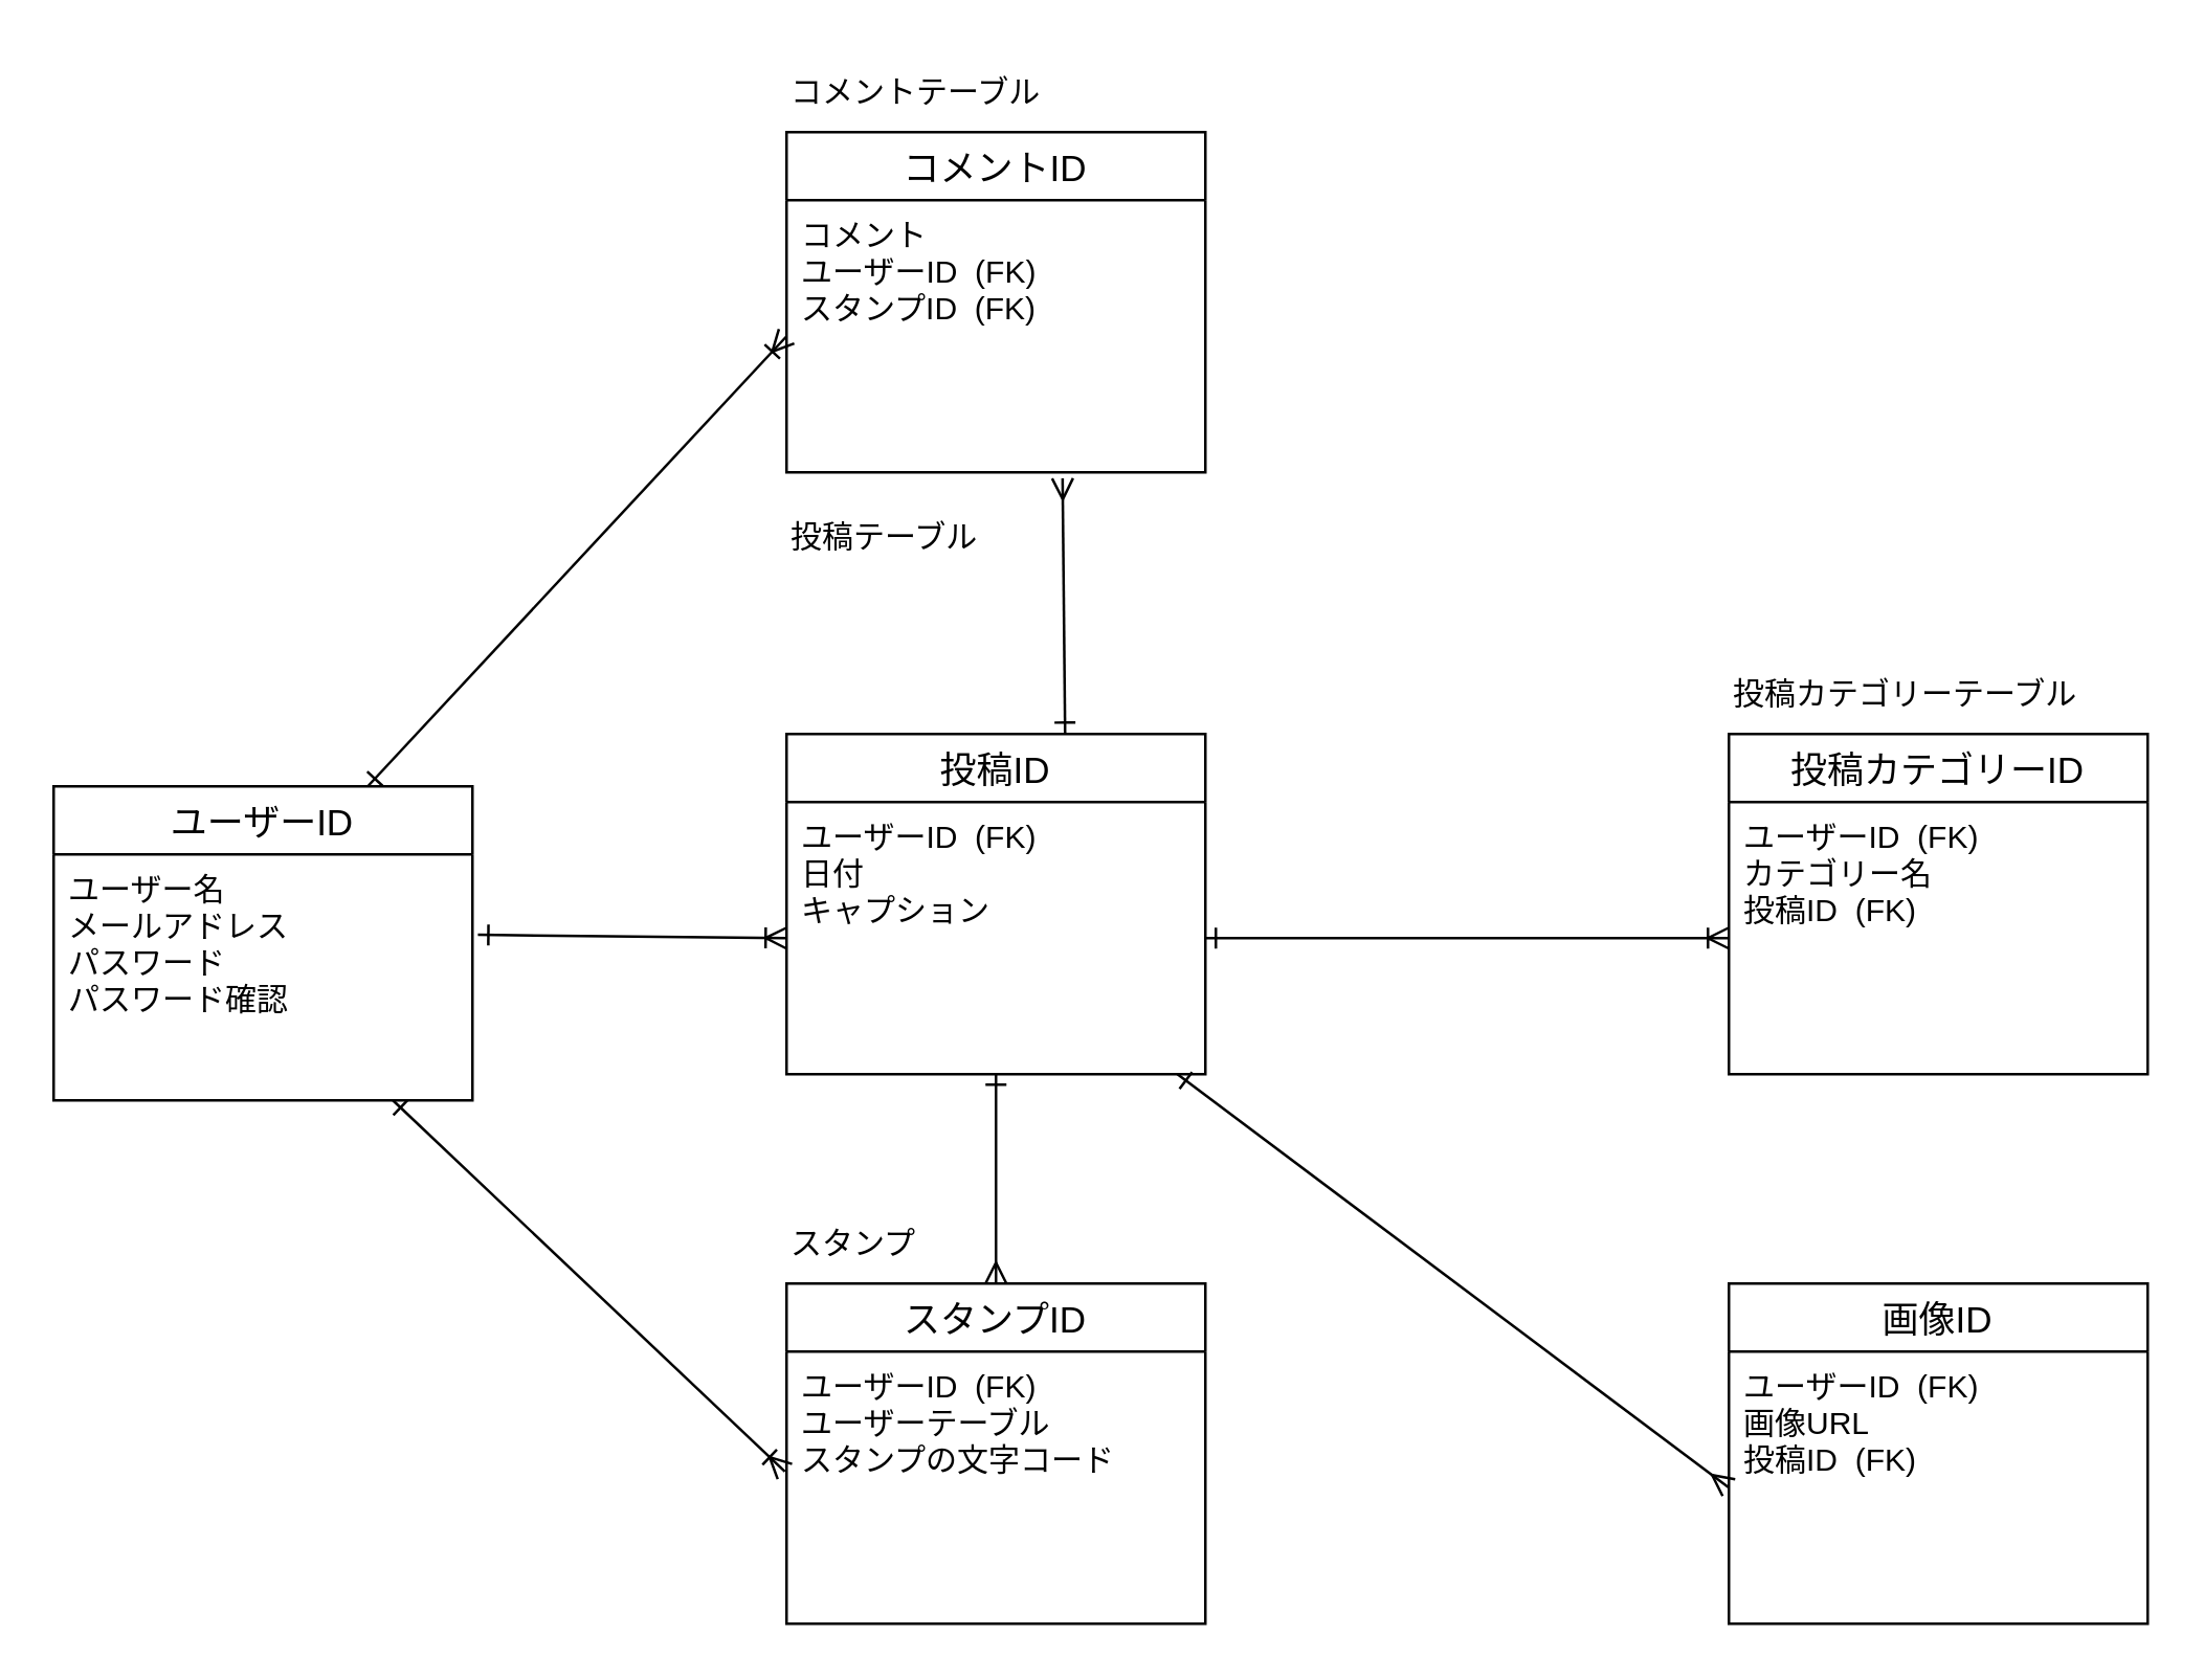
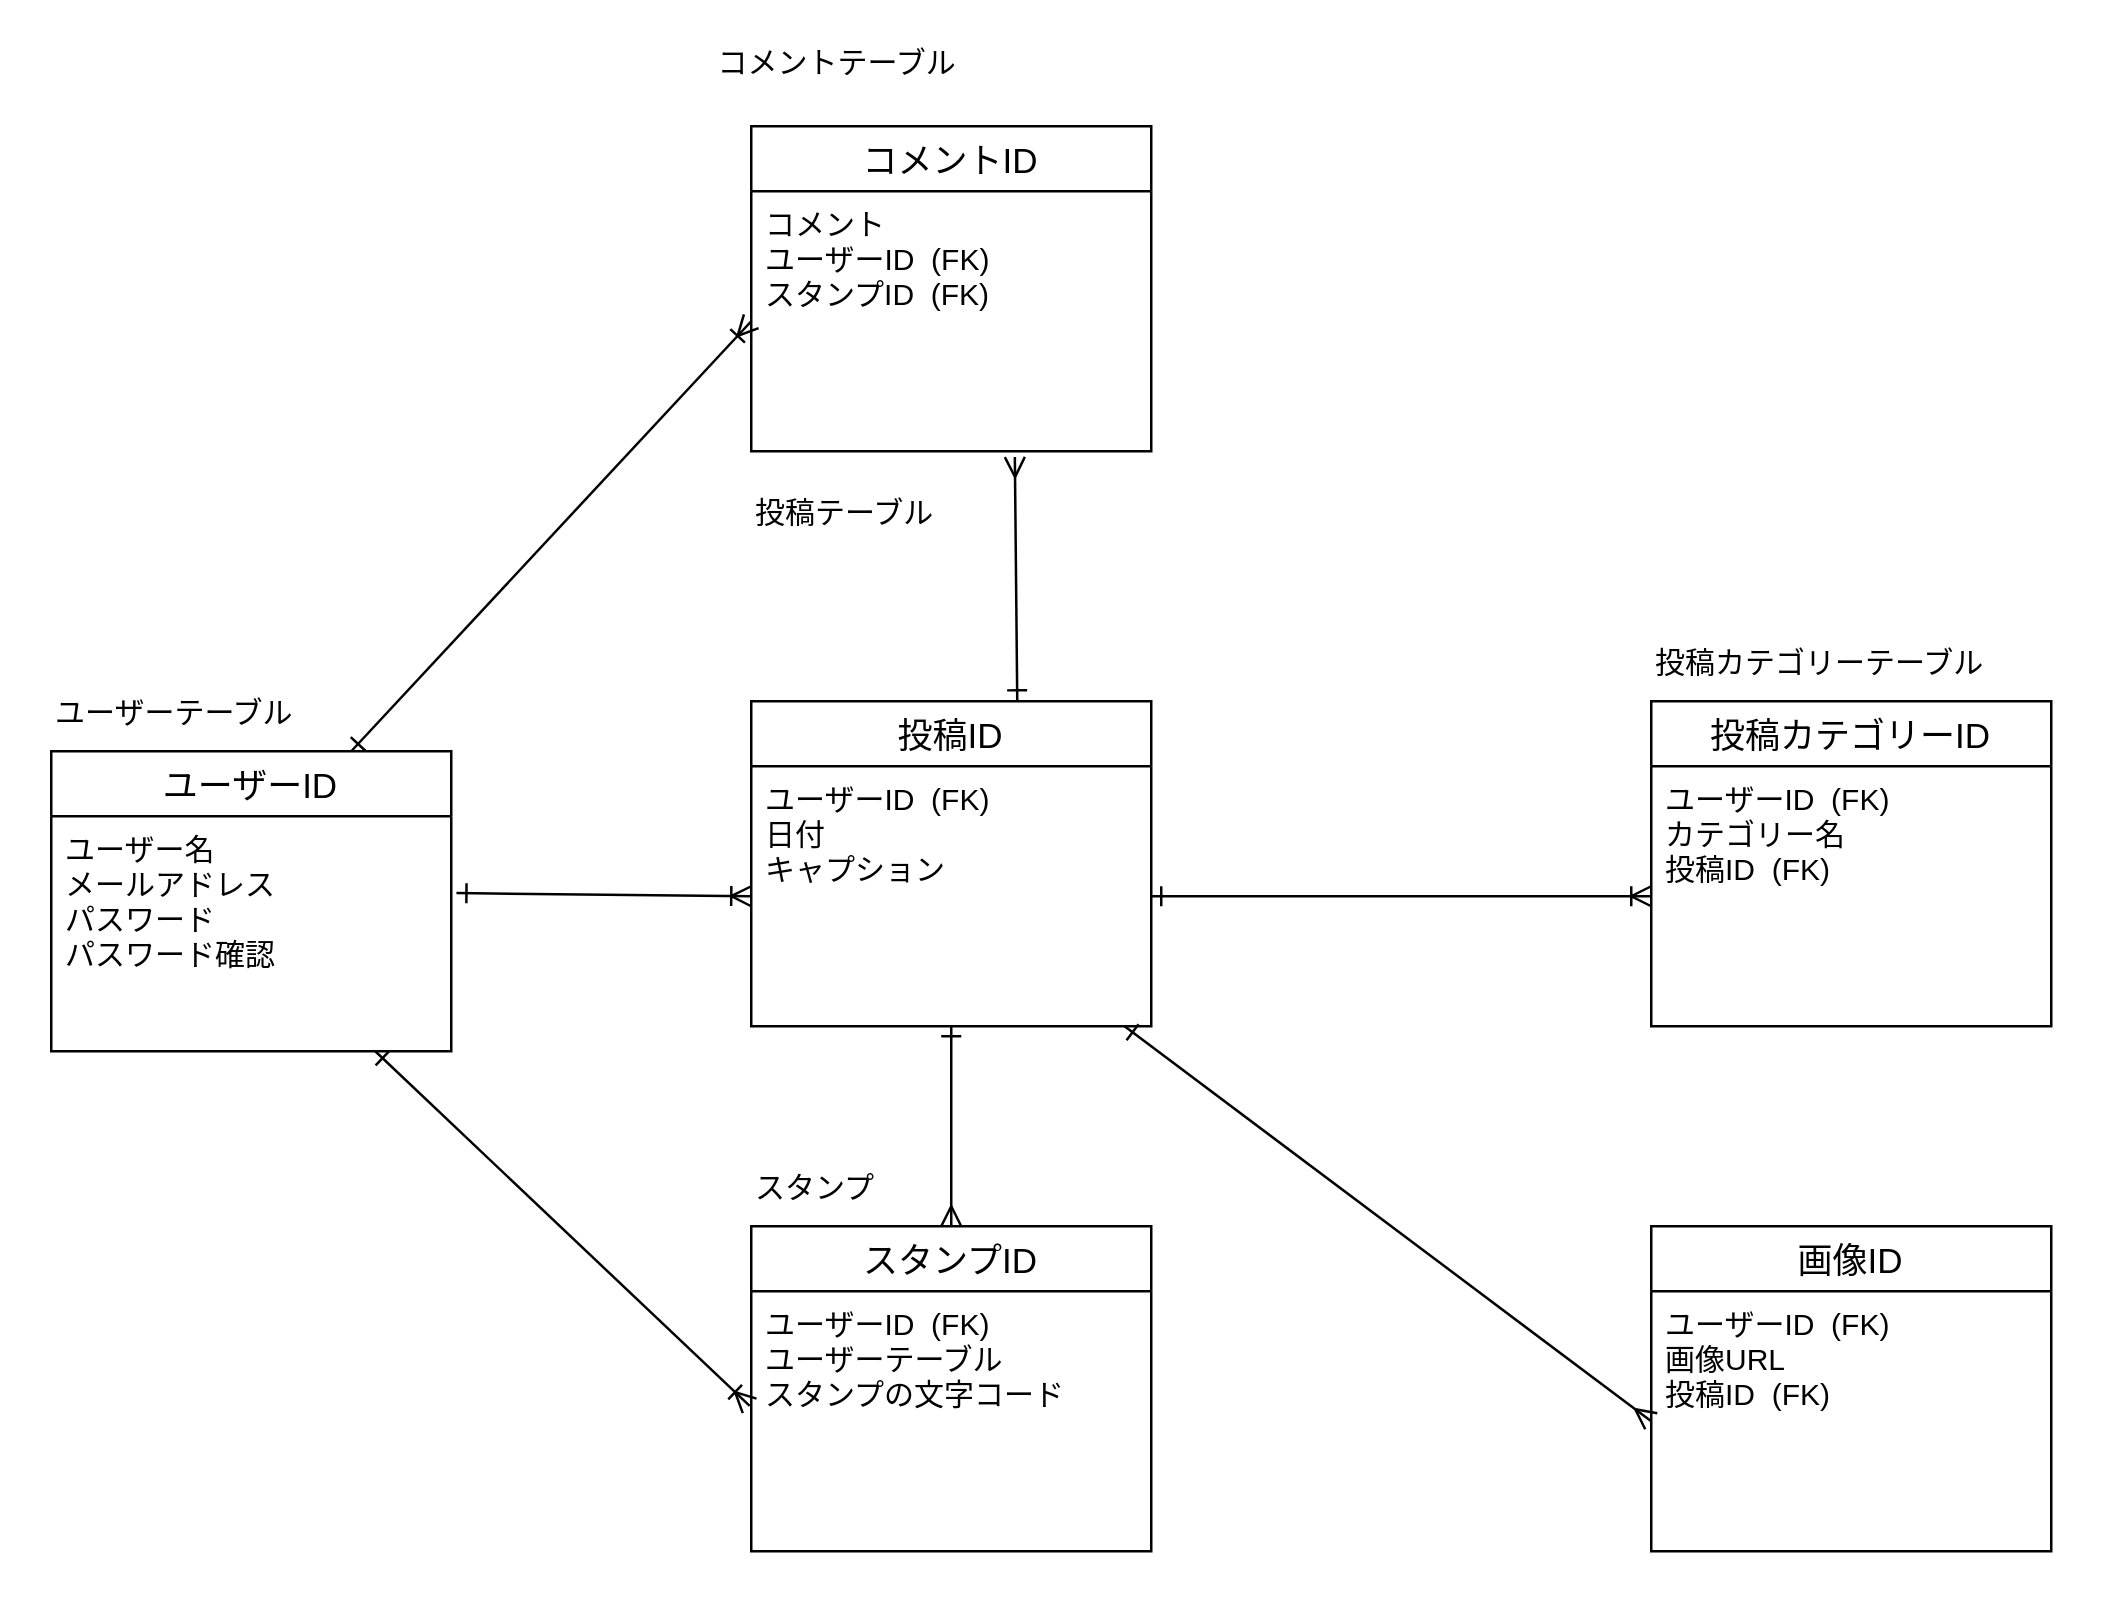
  <mxCell id="0" />
  <mxCell id="1" parent="0" />
  <mxCell id="2" value="投稿ID" style="swimlane;fontStyle=0;childLayout=stackLayout;horizontal=1;startSize=26;horizontalStack=0;resizeParent=1;resizeParentMax=0;resizeLast=0;collapsible=1;marginBottom=0;align=center;fontSize=14;" parent="1" vertex="1"><mxGeometry x="300" y="280" width="160" height="130" as="geometry" /></mxCell>
  <mxCell id="3" value="ユーザーID  (FK)&#10;日付&#10;キャプション&#10;&#10;" style="text;strokeColor=none;fillColor=none;spacingLeft=4;spacingRight=4;overflow=hidden;rotatable=0;points=[[0,0.5],[1,0.5]];portConstraint=eastwest;fontSize=12;" parent="2" vertex="1"><mxGeometry y="26" width="160" height="104" as="geometry" /></mxCell>
  <mxCell id="4" value="投稿テーブル" style="text;strokeColor=none;align=left;fillColor=none;html=1;verticalAlign=middle;whiteSpace=wrap;rounded=0;" parent="1" vertex="1"><mxGeometry x="300" y="190" width="90" height="30" as="geometry" /></mxCell>
  <mxCell id="5" value="スタンプID" style="swimlane;fontStyle=0;childLayout=stackLayout;horizontal=1;startSize=26;horizontalStack=0;resizeParent=1;resizeParentMax=0;resizeLast=0;collapsible=1;marginBottom=0;align=center;fontSize=14;" parent="1" vertex="1"><mxGeometry x="300" y="490" width="160" height="130" as="geometry" /></mxCell>
  <mxCell id="6" value="ユーザーID  (FK)&#10;ユーザーテーブル&#10;スタンプの文字コード&#10;" style="text;strokeColor=none;fillColor=none;spacingLeft=4;spacingRight=4;overflow=hidden;rotatable=0;points=[[0,0.5],[1,0.5]];portConstraint=eastwest;fontSize=12;" parent="5" vertex="1"><mxGeometry y="26" width="160" height="104" as="geometry" /></mxCell>
  <mxCell id="7" value="スタンプ" style="text;strokeColor=none;align=left;fillColor=none;html=1;verticalAlign=middle;whiteSpace=wrap;rounded=0;" parent="1" vertex="1"><mxGeometry x="300" y="460" width="60" height="30" as="geometry" /></mxCell>
  <mxCell id="8" value="投稿カテゴリーID" style="swimlane;fontStyle=0;childLayout=stackLayout;horizontal=1;startSize=26;horizontalStack=0;resizeParent=1;resizeParentMax=0;resizeLast=0;collapsible=1;marginBottom=0;align=center;fontSize=14;" parent="1" vertex="1"><mxGeometry x="660" y="280" width="160" height="130" as="geometry" /></mxCell>
  <mxCell id="9" value="ユーザーID  (FK)&#10;カテゴリー名&#10;投稿ID  (FK)&#10;" style="text;strokeColor=none;fillColor=none;spacingLeft=4;spacingRight=4;overflow=hidden;rotatable=0;points=[[0,0.5],[1,0.5]];portConstraint=eastwest;fontSize=12;" parent="8" vertex="1"><mxGeometry y="26" width="160" height="104" as="geometry" /></mxCell>
  <mxCell id="10" value="投稿カテゴリーテーブル" style="text;strokeColor=none;align=left;fillColor=none;html=1;verticalAlign=middle;whiteSpace=wrap;rounded=0;" parent="1" vertex="1"><mxGeometry x="660" y="250" width="150" height="30" as="geometry" /></mxCell>
  <mxCell id="11" value="" style="fontSize=12;html=1;endArrow=ERoneToMany;startArrow=ERone;startFill=0;endFill=0;entryX=0;entryY=0.5;entryDx=0;entryDy=0;" parent="1" source="3" target="9" edge="1"><mxGeometry width="100" height="100" relative="1" as="geometry"><mxPoint x="460" y="270" as="sourcePoint" /><mxPoint x="510" y="270" as="targetPoint" /></mxGeometry></mxCell>
  <mxCell id="12" value="" style="fontSize=12;html=1;endArrow=ERoneToMany;endFill=0;entryX=-0.004;entryY=0.441;entryDx=0;entryDy=0;entryPerimeter=0;startArrow=ERone;startFill=0;rounded=0;elbow=vertical;" parent="1" source="14" target="6" edge="1"><mxGeometry width="100" height="100" relative="1" as="geometry"><mxPoint x="370" y="451.864" as="sourcePoint" /><mxPoint x="530" y="501.864" as="targetPoint" /></mxGeometry></mxCell>
  <mxCell id="13" value="ユーザーID" style="swimlane;fontStyle=0;childLayout=stackLayout;horizontal=1;startSize=26;horizontalStack=0;resizeParent=1;resizeParentMax=0;resizeLast=0;collapsible=1;marginBottom=0;align=center;fontSize=14;rounded=0;" parent="1" vertex="1"><mxGeometry x="20" y="300" width="160" height="120" as="geometry" /></mxCell>
  <mxCell id="14" value="ユーザー名&#10;メールアドレス&#10;パスワード&#10;パスワード確認" style="text;strokeColor=none;fillColor=none;spacingLeft=4;spacingRight=4;overflow=hidden;rotatable=0;points=[[0,0.5],[1,0.5]];portConstraint=eastwest;fontSize=12;" parent="13" vertex="1"><mxGeometry y="26" width="160" height="94" as="geometry" /></mxCell>
+ <mxCell id="15" value="ユーザーテーブル" style="text;strokeColor=none;align=left;fillColor=none;html=1;verticalAlign=middle;whiteSpace=wrap;rounded=0;" parent="1" vertex="1"><mxGeometry x="20" y="270" width="110" height="30" as="geometry" /></mxCell>
  <mxCell id="16" value="" style="fontSize=12;html=1;endArrow=ERoneToMany;endFill=0;startArrow=ERone;startFill=0;rounded=0;elbow=vertical;entryX=0;entryY=0.5;entryDx=0;entryDy=0;exitX=1.013;exitY=0.327;exitDx=0;exitDy=0;exitPerimeter=0;" parent="1" source="14" target="3" edge="1"><mxGeometry width="100" height="100" relative="1" as="geometry"><mxPoint x="240" y="420" as="sourcePoint" /><mxPoint x="180" y="360" as="targetPoint" /></mxGeometry></mxCell>
  <mxCell id="17" value="画像ID" style="swimlane;fontStyle=0;childLayout=stackLayout;horizontal=1;startSize=26;horizontalStack=0;resizeParent=1;resizeParentMax=0;resizeLast=0;collapsible=1;marginBottom=0;align=center;fontSize=14;" vertex="1" parent="1"><mxGeometry x="660" y="490" width="160" height="130" as="geometry" /></mxCell>
  <mxCell id="18" value="ユーザーID  (FK)&#10;画像URL&#10;投稿ID  (FK)" style="text;strokeColor=none;fillColor=none;spacingLeft=4;spacingRight=4;overflow=hidden;rotatable=0;points=[[0,0.5],[1,0.5]];portConstraint=eastwest;fontSize=12;" vertex="1" parent="17"><mxGeometry y="26" width="160" height="104" as="geometry" /></mxCell>
  <mxCell id="19" value="" style="fontSize=12;html=1;endArrow=ERmany;startArrow=ERone;startFill=0;endFill=0;entryX=0;entryY=0.5;entryDx=0;entryDy=0;" edge="1" parent="1" source="3" target="18"><mxGeometry width="100" height="100" relative="1" as="geometry"><mxPoint x="460" y="358" as="sourcePoint" /><mxPoint x="640" y="540" as="targetPoint" /></mxGeometry></mxCell>
  <mxCell id="20" value="" style="fontSize=12;html=1;endArrow=ERmany;startArrow=ERone;startFill=0;endFill=0;entryX=0.5;entryY=0;entryDx=0;entryDy=0;" edge="1" parent="1" source="3" target="5"><mxGeometry width="100" height="100" relative="1" as="geometry"><mxPoint x="449.333" y="410" as="sourcePoint" /><mxPoint x="660" y="568" as="targetPoint" /></mxGeometry></mxCell>
  <mxCell id="21" value="コメントID" style="swimlane;fontStyle=0;childLayout=stackLayout;horizontal=1;startSize=26;horizontalStack=0;resizeParent=1;resizeParentMax=0;resizeLast=0;collapsible=1;marginBottom=0;align=center;fontSize=14;" vertex="1" parent="1"><mxGeometry x="300" y="50" width="160" height="130" as="geometry" /></mxCell>
  <mxCell id="22" value="コメント&#10;ユーザーID  (FK)&#10;スタンプID  (FK)&#10;" style="text;strokeColor=none;fillColor=none;spacingLeft=4;spacingRight=4;overflow=hidden;rotatable=0;points=[[0,0.5],[1,0.5]];portConstraint=eastwest;fontSize=12;" vertex="1" parent="21"><mxGeometry y="26" width="160" height="104" as="geometry" /></mxCell>
- <mxCell id="23" value="コメントテーブル" style="text;strokeColor=none;align=left;fillColor=none;html=1;verticalAlign=middle;whiteSpace=wrap;rounded=0;" vertex="1" parent="1"><mxGeometry x="300" y="20" width="100" height="30" as="geometry" /></mxCell>
+ <mxCell id="23" value="コメントテーブル" style="text;strokeColor=none;align=left;fillColor=none;html=1;verticalAlign=middle;whiteSpace=wrap;rounded=0;" vertex="1" parent="1"><mxGeometry x="285" y="10" width="100" height="30" as="geometry" /></mxCell>
  <mxCell id="24" value="" style="fontSize=12;html=1;endArrow=ERoneToMany;endFill=0;startArrow=ERone;startFill=0;rounded=0;elbow=vertical;entryX=0;entryY=0.5;entryDx=0;entryDy=0;exitX=0.75;exitY=0;exitDx=0;exitDy=0;" edge="1" parent="1" source="13" target="22"><mxGeometry width="100" height="100" relative="1" as="geometry"><mxPoint x="182.08" y="356.738" as="sourcePoint" /><mxPoint x="300" y="358" as="targetPoint" /></mxGeometry></mxCell>
  <mxCell id="25" value="" style="fontSize=12;html=1;endArrow=ERmany;startArrow=ERone;startFill=0;endFill=0;entryX=0.659;entryY=1.022;entryDx=0;entryDy=0;entryPerimeter=0;exitX=0.665;exitY=-0.003;exitDx=0;exitDy=0;exitPerimeter=0;" edge="1" parent="1" source="2" target="22"><mxGeometry width="100" height="100" relative="1" as="geometry"><mxPoint x="405" y="270" as="sourcePoint" /><mxPoint x="379.55" y="330" as="targetPoint" /></mxGeometry></mxCell>
